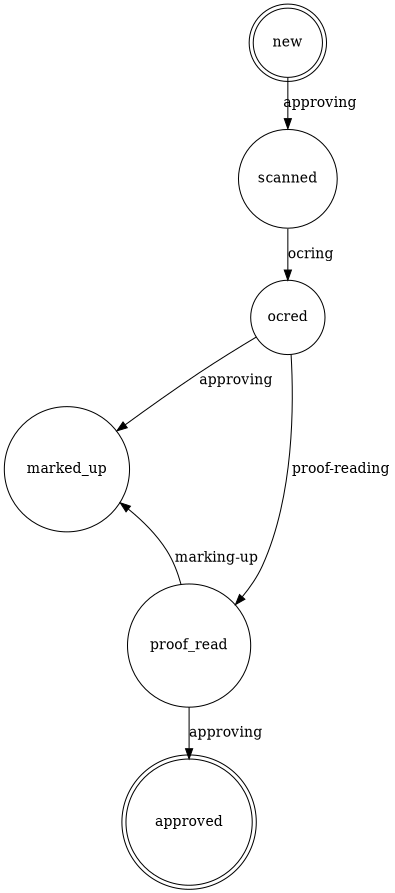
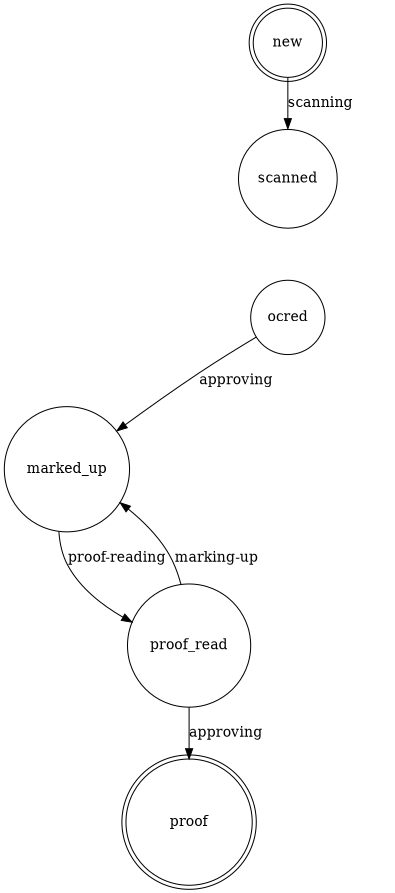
  digraph {
    node [shape=circle]
    new [shape=doublecircle]
    scanned
    ocred
-   approved [shape=doublecircle]
+   approved [shape=doublecircle label=proof]
    marked_up
    proof_read
-   new -> scanned [label=approving]
-   scanned -> ocred [label=ocring]
+   new -> scanned [label=scanning]
    ocred -> marked_up [label=approving]
-   ocred -> proof_read [label="proof-reading" weight=8]
+   marked_up -> proof_read [label="proof-reading" weight=8]
    proof_read -> approved [label=approving weight=8]
    proof_read -> marked_up [label="marking-up"]
  }
